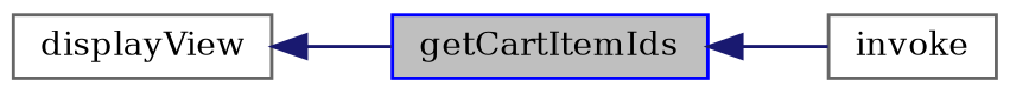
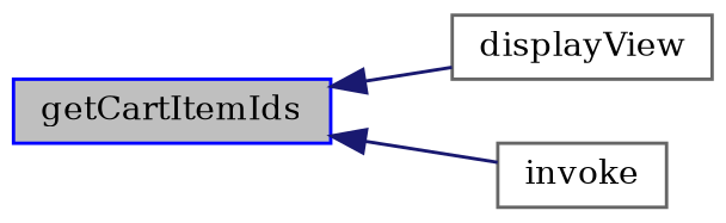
  digraph {
    fontname="DejaVu Serif"
    rankdir=LR
    node [color=gray40 fillcolor=white fontname="DejaVu Serif" fontsize=10 shape=record style=filled]
    edge [color=midnightblue dir=back fontname="DejaVu Serif" fontsize=10 labelfontname=Helvetica labelfontsize=10 style=solid]
    n1 [color=blue fillcolor=grey75 fontcolor=black height=0.2 label=getCartItemIds width=0.4]
    n2 [height=0.2 label=displayView width=0.4]
    n3 [height=0.2 label=invoke width=0.4]
-   n2 -> n1
+   n1 -> n2
    n1 -> n3
  }
